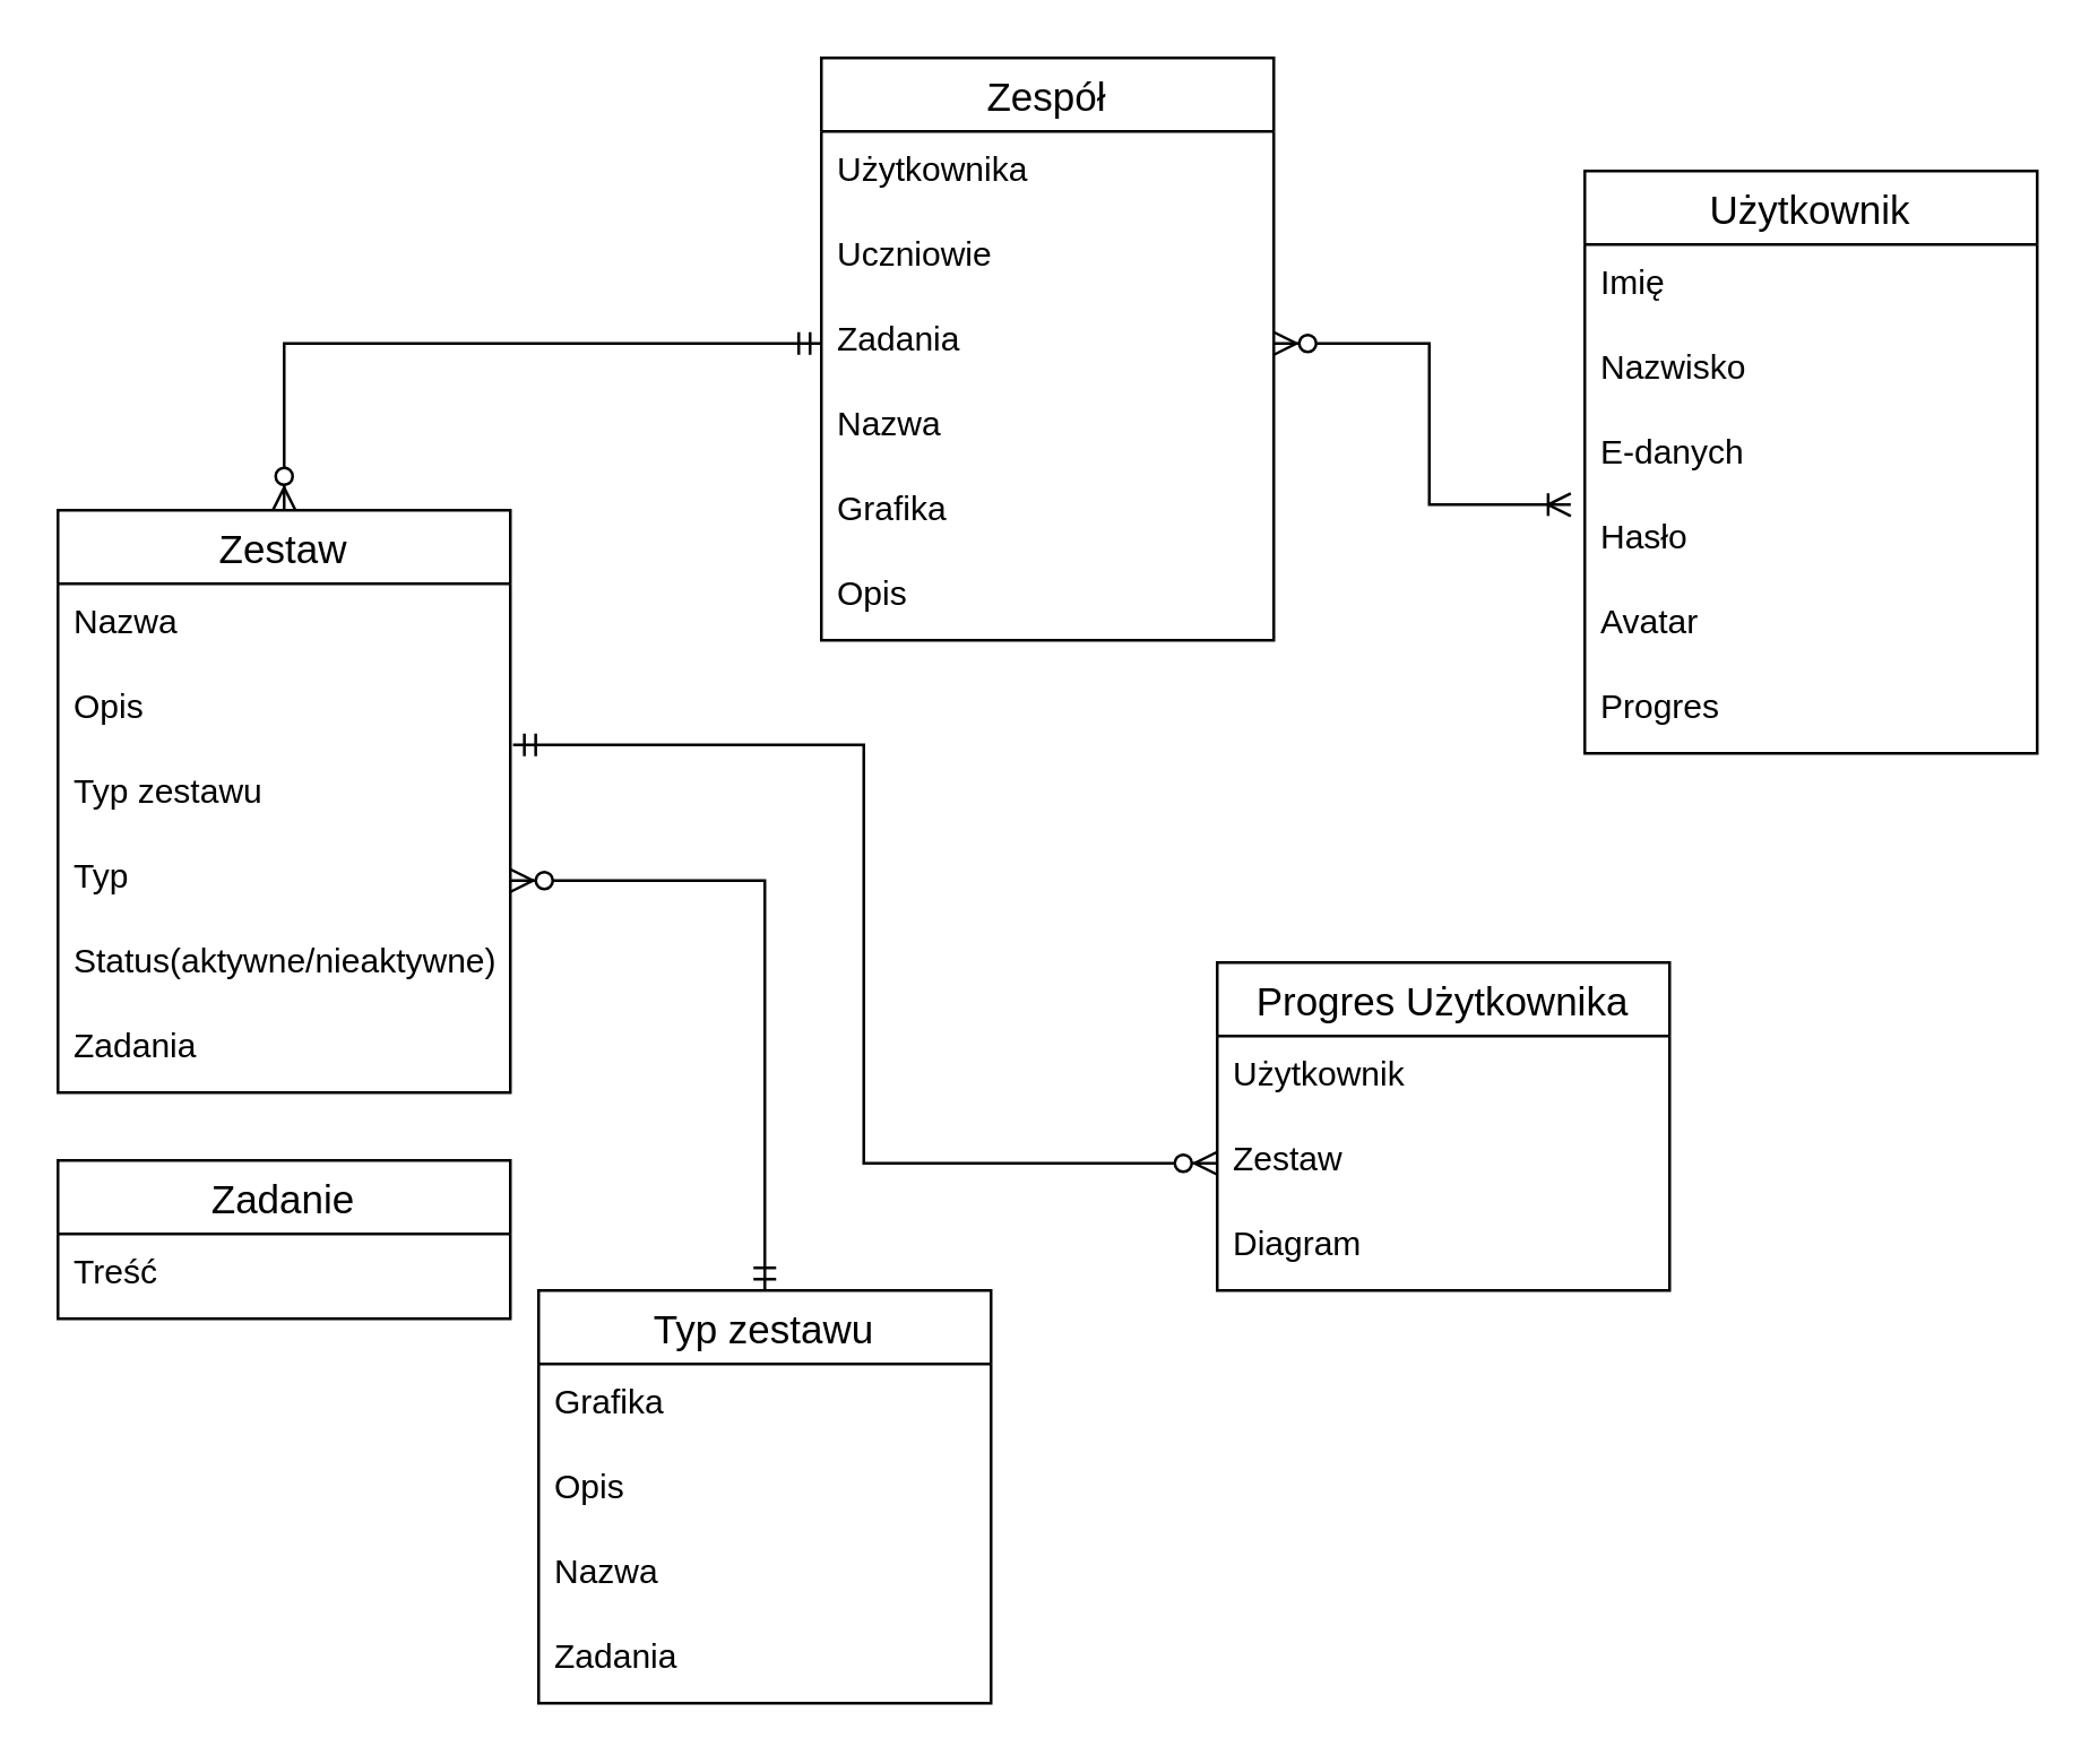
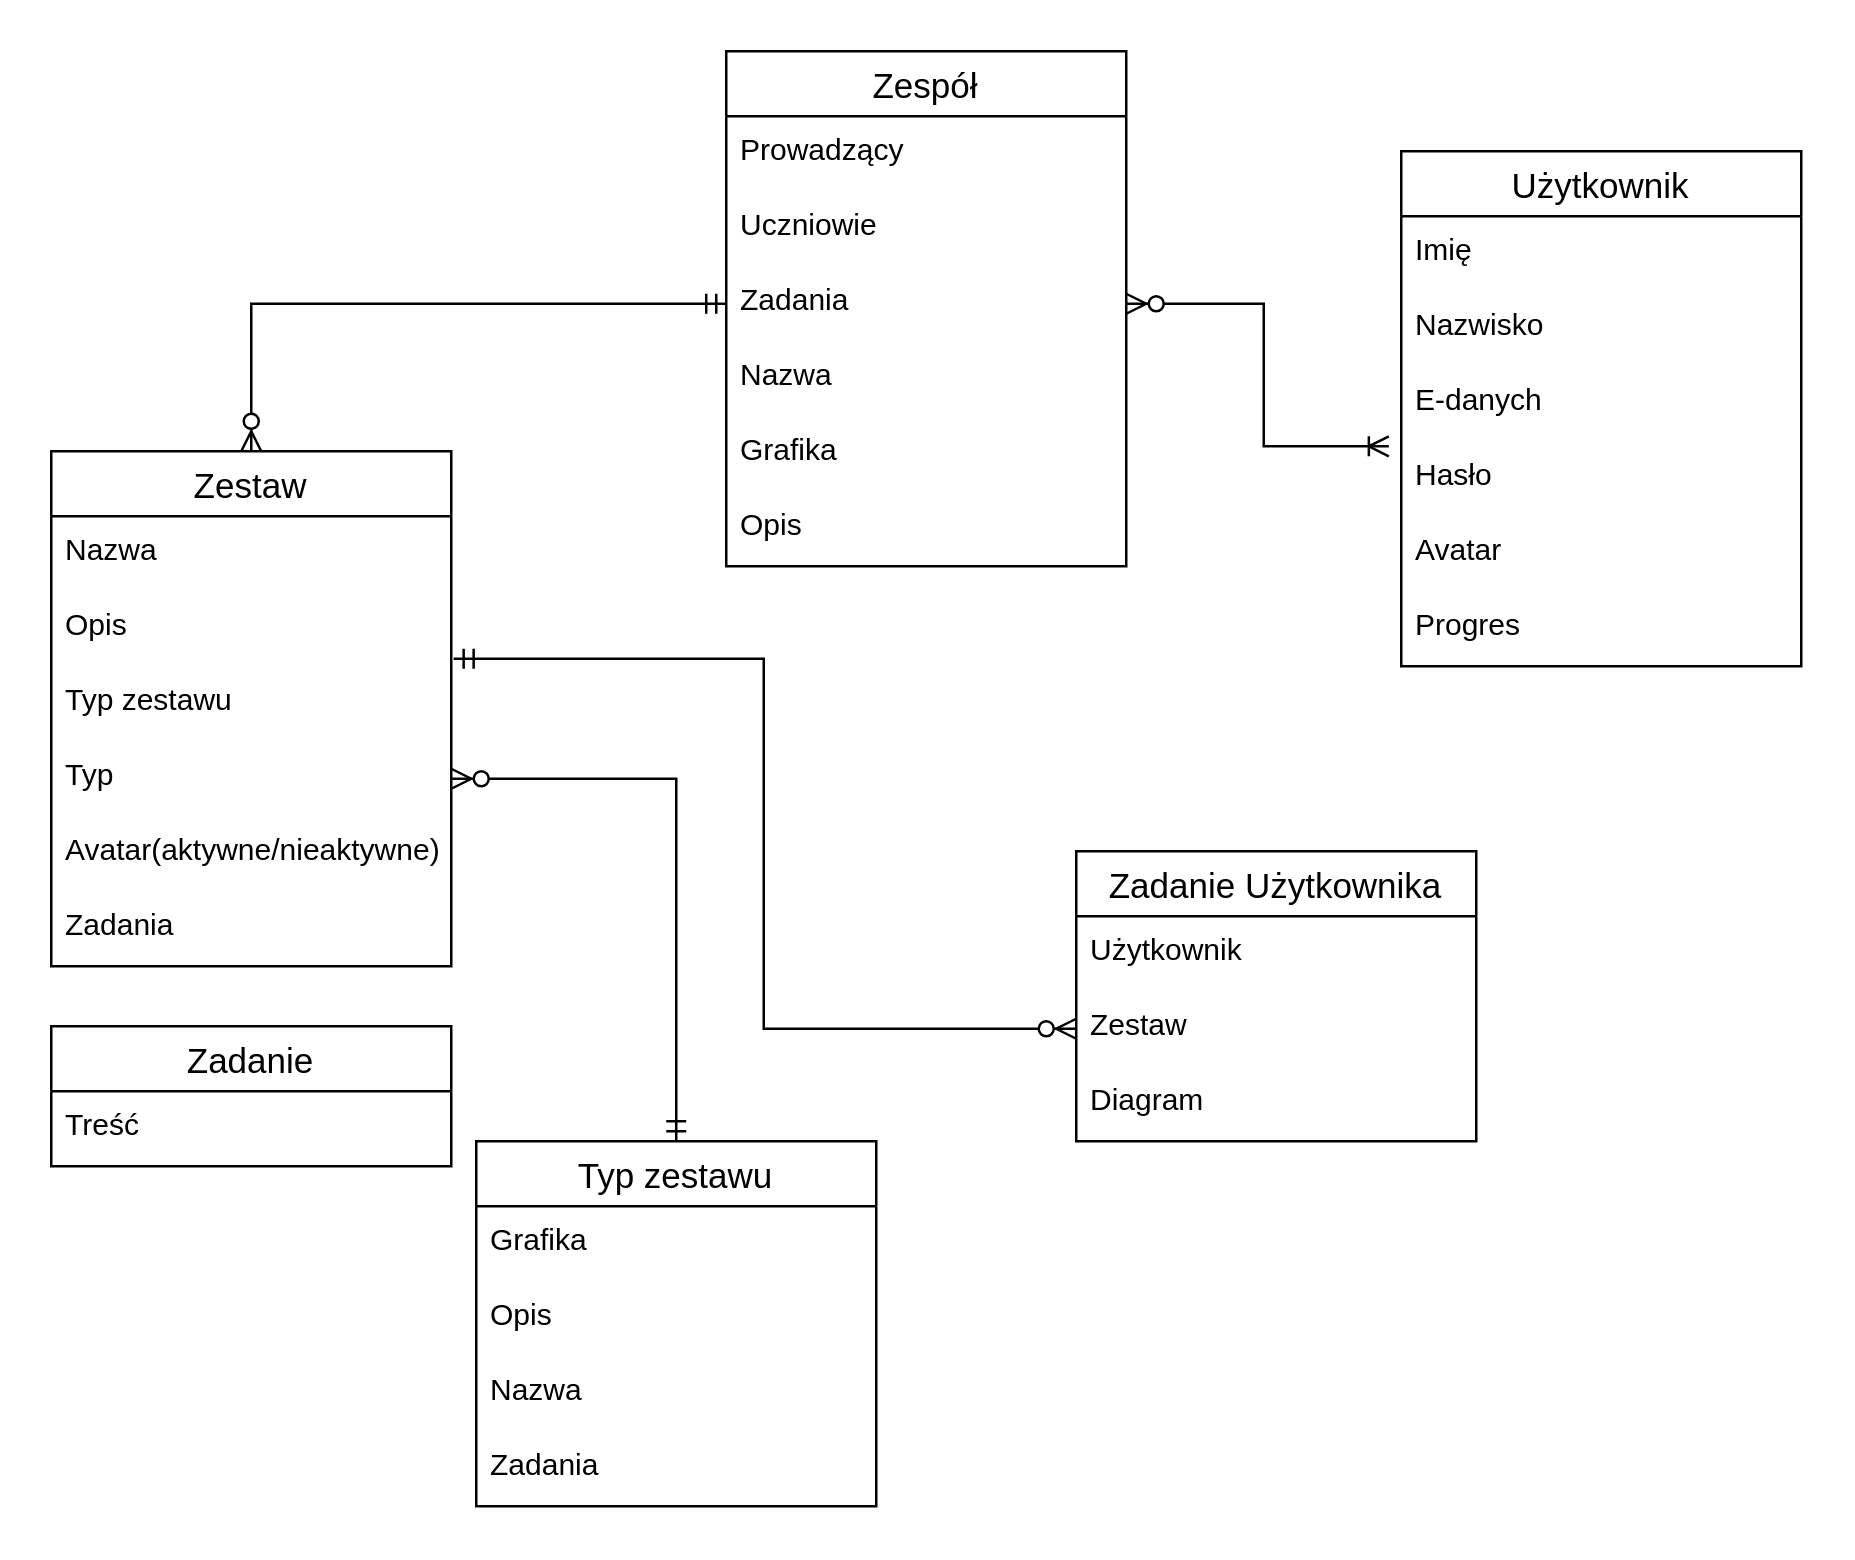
  <mxCell id="0" />
  <mxCell id="1" parent="0" />
  <mxCell id="2" value="Użytkownik" style="swimlane;fontStyle=0;childLayout=stackLayout;horizontal=1;startSize=26;horizontalStack=0;resizeParent=1;resizeParentMax=0;resizeLast=0;collapsible=1;marginBottom=0;align=center;fontSize=14;" parent="1" vertex="1"><mxGeometry x="560" y="60" width="160" height="206" as="geometry" /></mxCell>
  <mxCell id="3" value="Imię" style="text;strokeColor=none;fillColor=none;spacingLeft=4;spacingRight=4;overflow=hidden;rotatable=0;points=[[0,0.5],[1,0.5]];portConstraint=eastwest;fontSize=12;" parent="2" vertex="1"><mxGeometry y="26" width="160" height="30" as="geometry" /></mxCell>
  <mxCell id="4" value="Nazwisko" style="text;strokeColor=none;fillColor=none;spacingLeft=4;spacingRight=4;overflow=hidden;rotatable=0;points=[[0,0.5],[1,0.5]];portConstraint=eastwest;fontSize=12;" parent="2" vertex="1"><mxGeometry y="56" width="160" height="30" as="geometry" /></mxCell>
  <mxCell id="5" value="E-danych" style="text;strokeColor=none;fillColor=none;spacingLeft=4;spacingRight=4;overflow=hidden;rotatable=0;points=[[0,0.5],[1,0.5]];portConstraint=eastwest;fontSize=12;" parent="2" vertex="1"><mxGeometry y="86" width="160" height="30" as="geometry" /></mxCell>
  <mxCell id="6" value="Hasło" style="text;strokeColor=none;fillColor=none;spacingLeft=4;spacingRight=4;overflow=hidden;rotatable=0;points=[[0,0.5],[1,0.5]];portConstraint=eastwest;fontSize=12;" parent="2" vertex="1"><mxGeometry y="116" width="160" height="30" as="geometry" /></mxCell>
  <mxCell id="7" value="Avatar" style="text;strokeColor=none;fillColor=none;spacingLeft=4;spacingRight=4;overflow=hidden;rotatable=0;points=[[0,0.5],[1,0.5]];portConstraint=eastwest;fontSize=12;" parent="2" vertex="1"><mxGeometry y="146" width="160" height="30" as="geometry" /></mxCell>
  <mxCell id="8" value="Progres" style="text;strokeColor=none;fillColor=none;spacingLeft=4;spacingRight=4;overflow=hidden;rotatable=0;points=[[0,0.5],[1,0.5]];portConstraint=eastwest;fontSize=12;" parent="2" vertex="1"><mxGeometry y="176" width="160" height="30" as="geometry" /></mxCell>
- <mxCell id="9" value="Progres Użytkownika" style="swimlane;fontStyle=0;childLayout=stackLayout;horizontal=1;startSize=26;horizontalStack=0;resizeParent=1;resizeParentMax=0;resizeLast=0;collapsible=1;marginBottom=0;align=center;fontSize=14;" parent="1" vertex="1"><mxGeometry x="430" y="340" width="160" height="116" as="geometry" /></mxCell>
+ <mxCell id="9" value="Zadanie Użytkownika" style="swimlane;fontStyle=0;childLayout=stackLayout;horizontal=1;startSize=26;horizontalStack=0;resizeParent=1;resizeParentMax=0;resizeLast=0;collapsible=1;marginBottom=0;align=center;fontSize=14;" parent="1" vertex="1"><mxGeometry x="430" y="340" width="160" height="116" as="geometry" /></mxCell>
  <mxCell id="10" value="Użytkownik" style="text;strokeColor=none;fillColor=none;spacingLeft=4;spacingRight=4;overflow=hidden;rotatable=0;points=[[0,0.5],[1,0.5]];portConstraint=eastwest;fontSize=12;" parent="9" vertex="1"><mxGeometry y="26" width="160" height="30" as="geometry" /></mxCell>
  <mxCell id="11" value="Zestaw" style="text;strokeColor=none;fillColor=none;spacingLeft=4;spacingRight=4;overflow=hidden;rotatable=0;points=[[0,0.5],[1,0.5]];portConstraint=eastwest;fontSize=12;" parent="9" vertex="1"><mxGeometry y="56" width="160" height="30" as="geometry" /></mxCell>
  <mxCell id="12" value="Diagram" style="text;strokeColor=none;fillColor=none;spacingLeft=4;spacingRight=4;overflow=hidden;rotatable=0;points=[[0,0.5],[1,0.5]];portConstraint=eastwest;fontSize=12;" parent="9" vertex="1"><mxGeometry y="86" width="160" height="30" as="geometry" /></mxCell>
  <mxCell id="13" style="edgeStyle=orthogonalEdgeStyle;rounded=0;orthogonalLoop=1;jettySize=auto;html=1;entryX=0;entryY=0.5;entryDx=0;entryDy=0;startArrow=ERzeroToMany;startFill=1;endArrow=ERmandOne;endFill=0;" parent="1" source="14" target="24" edge="1"><mxGeometry relative="1" as="geometry" /></mxCell>
  <mxCell id="14" value="Zestaw" style="swimlane;fontStyle=0;childLayout=stackLayout;horizontal=1;startSize=26;horizontalStack=0;resizeParent=1;resizeParentMax=0;resizeLast=0;collapsible=1;marginBottom=0;align=center;fontSize=14;" parent="1" vertex="1"><mxGeometry x="20" y="180" width="160" height="206" as="geometry" /></mxCell>
  <mxCell id="15" value="Nazwa" style="text;strokeColor=none;fillColor=none;spacingLeft=4;spacingRight=4;overflow=hidden;rotatable=0;points=[[0,0.5],[1,0.5]];portConstraint=eastwest;fontSize=12;" parent="14" vertex="1"><mxGeometry y="26" width="160" height="30" as="geometry" /></mxCell>
  <mxCell id="16" value="Opis" style="text;strokeColor=none;fillColor=none;spacingLeft=4;spacingRight=4;overflow=hidden;rotatable=0;points=[[0,0.5],[1,0.5]];portConstraint=eastwest;fontSize=12;" parent="14" vertex="1"><mxGeometry y="56" width="160" height="30" as="geometry" /></mxCell>
  <mxCell id="17" value="Typ zestawu" style="text;strokeColor=none;fillColor=none;spacingLeft=4;spacingRight=4;overflow=hidden;rotatable=0;points=[[0,0.5],[1,0.5]];portConstraint=eastwest;fontSize=12;" parent="14" vertex="1"><mxGeometry y="86" width="160" height="30" as="geometry" /></mxCell>
  <mxCell id="18" value="Typ" style="text;strokeColor=none;fillColor=none;spacingLeft=4;spacingRight=4;overflow=hidden;rotatable=0;points=[[0,0.5],[1,0.5]];portConstraint=eastwest;fontSize=12;" parent="14" vertex="1"><mxGeometry y="116" width="160" height="30" as="geometry" /></mxCell>
- <mxCell id="19" value="Status(aktywne/nieaktywne)" style="text;strokeColor=none;fillColor=none;spacingLeft=4;spacingRight=4;overflow=hidden;rotatable=0;points=[[0,0.5],[1,0.5]];portConstraint=eastwest;fontSize=12;" parent="14" vertex="1"><mxGeometry y="146" width="160" height="30" as="geometry" /></mxCell>
+ <mxCell id="19" value="Avatar(aktywne/nieaktywne)" style="text;strokeColor=none;fillColor=none;spacingLeft=4;spacingRight=4;overflow=hidden;rotatable=0;points=[[0,0.5],[1,0.5]];portConstraint=eastwest;fontSize=12;" parent="14" vertex="1"><mxGeometry y="146" width="160" height="30" as="geometry" /></mxCell>
  <mxCell id="20" value="Zadania" style="text;strokeColor=none;fillColor=none;spacingLeft=4;spacingRight=4;overflow=hidden;rotatable=0;points=[[0,0.5],[1,0.5]];portConstraint=eastwest;fontSize=12;" vertex="1" parent="14"><mxGeometry y="176" width="160" height="30" as="geometry" /></mxCell>
  <mxCell id="21" value="Zespół" style="swimlane;fontStyle=0;childLayout=stackLayout;horizontal=1;startSize=26;horizontalStack=0;resizeParent=1;resizeParentMax=0;resizeLast=0;collapsible=1;marginBottom=0;align=center;fontSize=14;" parent="1" vertex="1"><mxGeometry x="290" y="20" width="160" height="206" as="geometry" /></mxCell>
- <mxCell id="22" value="Użytkownika" style="text;strokeColor=none;fillColor=none;spacingLeft=4;spacingRight=4;overflow=hidden;rotatable=0;points=[[0,0.5],[1,0.5]];portConstraint=eastwest;fontSize=12;" parent="21" vertex="1"><mxGeometry y="26" width="160" height="30" as="geometry" /></mxCell>
+ <mxCell id="22" value="Prowadzący" style="text;strokeColor=none;fillColor=none;spacingLeft=4;spacingRight=4;overflow=hidden;rotatable=0;points=[[0,0.5],[1,0.5]];portConstraint=eastwest;fontSize=12;" parent="21" vertex="1"><mxGeometry y="26" width="160" height="30" as="geometry" /></mxCell>
  <mxCell id="23" value="Uczniowie" style="text;strokeColor=none;fillColor=none;spacingLeft=4;spacingRight=4;overflow=hidden;rotatable=0;points=[[0,0.5],[1,0.5]];portConstraint=eastwest;fontSize=12;" parent="21" vertex="1"><mxGeometry y="56" width="160" height="30" as="geometry" /></mxCell>
  <mxCell id="24" value="Zadania" style="text;strokeColor=none;fillColor=none;spacingLeft=4;spacingRight=4;overflow=hidden;rotatable=0;points=[[0,0.5],[1,0.5]];portConstraint=eastwest;fontSize=12;" parent="21" vertex="1"><mxGeometry y="86" width="160" height="30" as="geometry" /></mxCell>
  <mxCell id="25" value="Nazwa" style="text;strokeColor=none;fillColor=none;spacingLeft=4;spacingRight=4;overflow=hidden;rotatable=0;points=[[0,0.5],[1,0.5]];portConstraint=eastwest;fontSize=12;" parent="21" vertex="1"><mxGeometry y="116" width="160" height="30" as="geometry" /></mxCell>
  <mxCell id="26" value="Grafika" style="text;strokeColor=none;fillColor=none;spacingLeft=4;spacingRight=4;overflow=hidden;rotatable=0;points=[[0,0.5],[1,0.5]];portConstraint=eastwest;fontSize=12;" parent="21" vertex="1"><mxGeometry y="146" width="160" height="30" as="geometry" /></mxCell>
  <mxCell id="27" value="Opis" style="text;strokeColor=none;fillColor=none;spacingLeft=4;spacingRight=4;overflow=hidden;rotatable=0;points=[[0,0.5],[1,0.5]];portConstraint=eastwest;fontSize=12;" parent="21" vertex="1"><mxGeometry y="176" width="160" height="30" as="geometry" /></mxCell>
  <mxCell id="28" style="edgeStyle=orthogonalEdgeStyle;rounded=0;orthogonalLoop=1;jettySize=auto;html=1;entryX=-0.031;entryY=1.067;entryDx=0;entryDy=0;entryPerimeter=0;startArrow=ERzeroToMany;startFill=1;endArrow=ERoneToMany;endFill=0;" parent="1" source="24" target="5" edge="1"><mxGeometry relative="1" as="geometry" /></mxCell>
  <mxCell id="29" style="edgeStyle=orthogonalEdgeStyle;rounded=0;orthogonalLoop=1;jettySize=auto;html=1;startArrow=ERzeroToMany;startFill=1;endArrow=ERmandOne;endFill=0;" parent="1" source="18" target="31" edge="1"><mxGeometry relative="1" as="geometry" /></mxCell>
  <mxCell id="30" style="edgeStyle=orthogonalEdgeStyle;rounded=0;orthogonalLoop=1;jettySize=auto;html=1;entryX=1.006;entryY=0.9;entryDx=0;entryDy=0;entryPerimeter=0;startArrow=ERzeroToMany;startFill=1;endArrow=ERmandOne;endFill=0;" parent="1" source="11" target="16" edge="1"><mxGeometry relative="1" as="geometry" /></mxCell>
  <mxCell id="31" value="Typ zestawu" style="swimlane;fontStyle=0;childLayout=stackLayout;horizontal=1;startSize=26;horizontalStack=0;resizeParent=1;resizeParentMax=0;resizeLast=0;collapsible=1;marginBottom=0;align=center;fontSize=14;" parent="1" vertex="1"><mxGeometry x="190" y="456" width="160" height="146" as="geometry" /></mxCell>
  <mxCell id="32" value="Grafika" style="text;strokeColor=none;fillColor=none;spacingLeft=4;spacingRight=4;overflow=hidden;rotatable=0;points=[[0,0.5],[1,0.5]];portConstraint=eastwest;fontSize=12;" parent="31" vertex="1"><mxGeometry y="26" width="160" height="30" as="geometry" /></mxCell>
  <mxCell id="33" value="Opis" style="text;strokeColor=none;fillColor=none;spacingLeft=4;spacingRight=4;overflow=hidden;rotatable=0;points=[[0,0.5],[1,0.5]];portConstraint=eastwest;fontSize=12;" parent="31" vertex="1"><mxGeometry y="56" width="160" height="30" as="geometry" /></mxCell>
  <mxCell id="34" value="Nazwa" style="text;strokeColor=none;fillColor=none;spacingLeft=4;spacingRight=4;overflow=hidden;rotatable=0;points=[[0,0.5],[1,0.5]];portConstraint=eastwest;fontSize=12;" parent="31" vertex="1"><mxGeometry y="86" width="160" height="30" as="geometry" /></mxCell>
  <mxCell id="35" value="Zadania" style="text;strokeColor=none;fillColor=none;spacingLeft=4;spacingRight=4;overflow=hidden;rotatable=0;points=[[0,0.5],[1,0.5]];portConstraint=eastwest;fontSize=12;" parent="31" vertex="1"><mxGeometry y="116" width="160" height="30" as="geometry" /></mxCell>
  <mxCell id="36" value="Zadanie" style="swimlane;fontStyle=0;childLayout=stackLayout;horizontal=1;startSize=26;horizontalStack=0;resizeParent=1;resizeParentMax=0;resizeLast=0;collapsible=1;marginBottom=0;align=center;fontSize=14;" parent="1" vertex="1"><mxGeometry x="20" y="410" width="160" height="56" as="geometry" /></mxCell>
  <mxCell id="37" value="Treść" style="text;strokeColor=none;fillColor=none;spacingLeft=4;spacingRight=4;overflow=hidden;rotatable=0;points=[[0,0.5],[1,0.5]];portConstraint=eastwest;fontSize=12;" parent="36" vertex="1"><mxGeometry y="26" width="160" height="30" as="geometry" /></mxCell>
